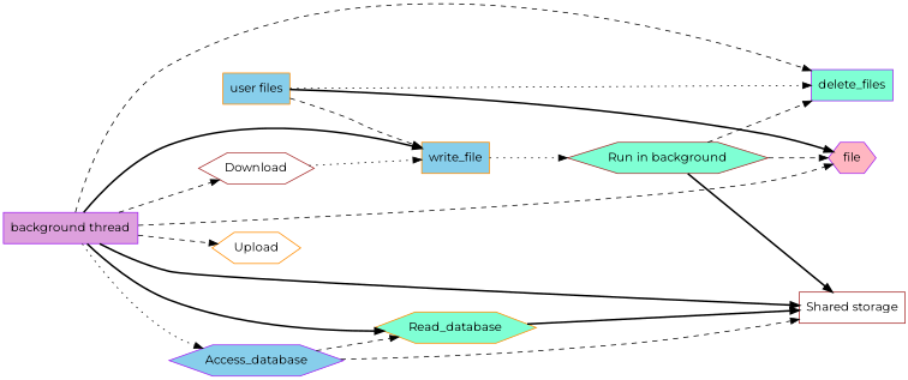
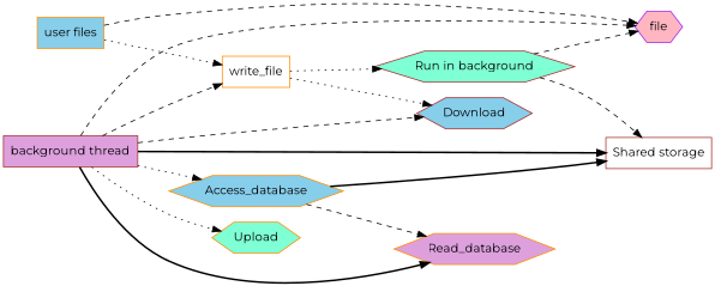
  strict digraph {
    fontname=Montserrat
    "graph"="{}"
    rankdir=LR
    node [color=darkorange domain=library fillcolor=white fontname=Montserrat shape=hexagon style=filled type=merged]
    edge [color=black deps="FROM_SENSITIVE_PARENT_TO_SENSITIVE_API-CALL" fontname=Montserrat style=dashed type=DEP]
-   write_file [fillcolor=skyblue shape=box]
+   write_file [shape=box]
    "Run in background" [color=brown fillcolor=aquamarine type=entrypoint]
-   Download [color=brown]
-   Upload
+   Download [color=brown fillcolor=skyblue]
+   Upload [fillcolor=aquamarine]
    n5 [color=purple fillcolor=lightpink label=file]
-   Access_database [color=purple fillcolor=skyblue]
-   Read_database [fillcolor=aquamarine]
+   Access_database [fillcolor=skyblue]
+   Read_database [fillcolor=plum]
    "Shared storage" [color=brown shape=box]
-   delete_files [color=purple fillcolor=aquamarine shape=box]
-   "background thread" [color=purple fillcolor=plum shape=box type=entrypoint]
+   "background thread" [color=brown fillcolor=plum shape=box type=entrypoint]
    n11 [fillcolor=skyblue label="user files" shape=box type=entrypoint]
    write_file -> "Run in background" [deps="FROM_SENSITIVE_PARENT_TO_SENSITIVE_API-CALL-CALL-CALL-CALL-DATAFLOW-CALL-CALL-CALL-CALL" style=dotted]
    "Run in background" -> n5 [deps="FROM_SENSITIVE_PARENT_TO_SENSITIVE_API-CALL-CALL-CALL-CALL-DATAFLOW-CALL"]
-   "Run in background" -> "Shared storage" [style=bold]
-   "Run in background" -> delete_files [deps="FROM_SENSITIVE_PARENT_TO_SENSITIVE_API-CALL-CALL-CALL-CALL-DATAFLOW-CALL-CALL-CALL-CALL"]
-   Download -> write_file [deps=DATAFLOW style=dotted]
+   "Run in background" -> "Shared storage"
+   write_file -> Download [deps=DATAFLOW style=dotted]
    Access_database -> Read_database [deps=DATAFLOW]
-   Access_database -> "Shared storage" [deps=DATAFLOW]
-   Read_database -> "Shared storage" [deps=DATAFLOW style=bold]
-   "background thread" -> write_file [style=bold]
+   Access_database -> "Shared storage" [deps=DATAFLOW style=bold]
+   "background thread" -> write_file
    "background thread" -> Download [deps="FROM_SENSITIVE_PARENT_TO_SENSITIVE_API-CALL-CALL"]
-   "background thread" -> Upload [deps="FROM_SENSITIVE_PARENT_TO_SENSITIVE_API-CALL-CALL-CALL"]
+   "background thread" -> Upload [deps="FROM_SENSITIVE_PARENT_TO_SENSITIVE_API-CALL-CALL-CALL" style=dotted]
    "background thread" -> n5 [deps="FROM_SENSITIVE_PARENT_TO_SENSITIVE_API-CALL-CALL"]
    "background thread" -> Access_database [style=dotted]
    "background thread" -> Read_database [style=bold]
    "background thread" -> "Shared storage" [style=bold]
-   "background thread" -> delete_files [deps="FROM_SENSITIVE_PARENT_TO_SENSITIVE_API-CALL-CALL-CALL-CALL-CALL"]
-   n11 -> write_file [deps="FROM_SENSITIVE_PARENT_TO_SENSITIVE_API-CALL-CALL-DATAFLOW-CALL-CALL-CALL-CALL"]
-   n11 -> n5 [deps="FROM_SENSITIVE_PARENT_TO_SENSITIVE_API-CALL-CALL-DATAFLOW-CALL" style=bold]
-   n11 -> delete_files [deps="FROM_SENSITIVE_PARENT_TO_SENSITIVE_API-CALL-CALL-DATAFLOW-CALL-CALL-CALL-CALL" style=dotted]
+   n11 -> write_file [deps="FROM_SENSITIVE_PARENT_TO_SENSITIVE_API-CALL-CALL-DATAFLOW-CALL-CALL-CALL-CALL" style=dotted]
+   n11 -> n5 [deps="FROM_SENSITIVE_PARENT_TO_SENSITIVE_API-CALL-CALL-DATAFLOW-CALL"]
  }
